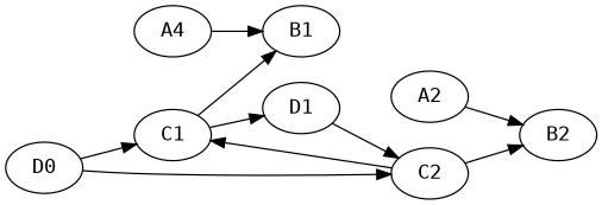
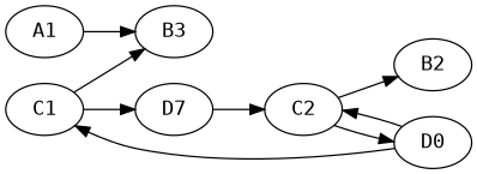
  digraph {
    fontname="DejaVu Sans Mono"
    rankdir=LR
    node [fontname="DejaVu Sans Mono"]
    edge [fontname="DejaVu Sans Mono"]
-   A1 [label=A4]
-   B1
-   A2
+   A1
+   B1 [label=B3]
    B2
    C1
-   D1
+   D1 [label=D7]
    C2
    n8 [label=D0]
    A1 -> B1
-   A2 -> B2
    C1 -> B1
    C1 -> D1
    D1 -> C2
    C2 -> B2
-   C2 -> C1
+   C2 -> n8
    n8 -> C1
    n8 -> C2
  }
